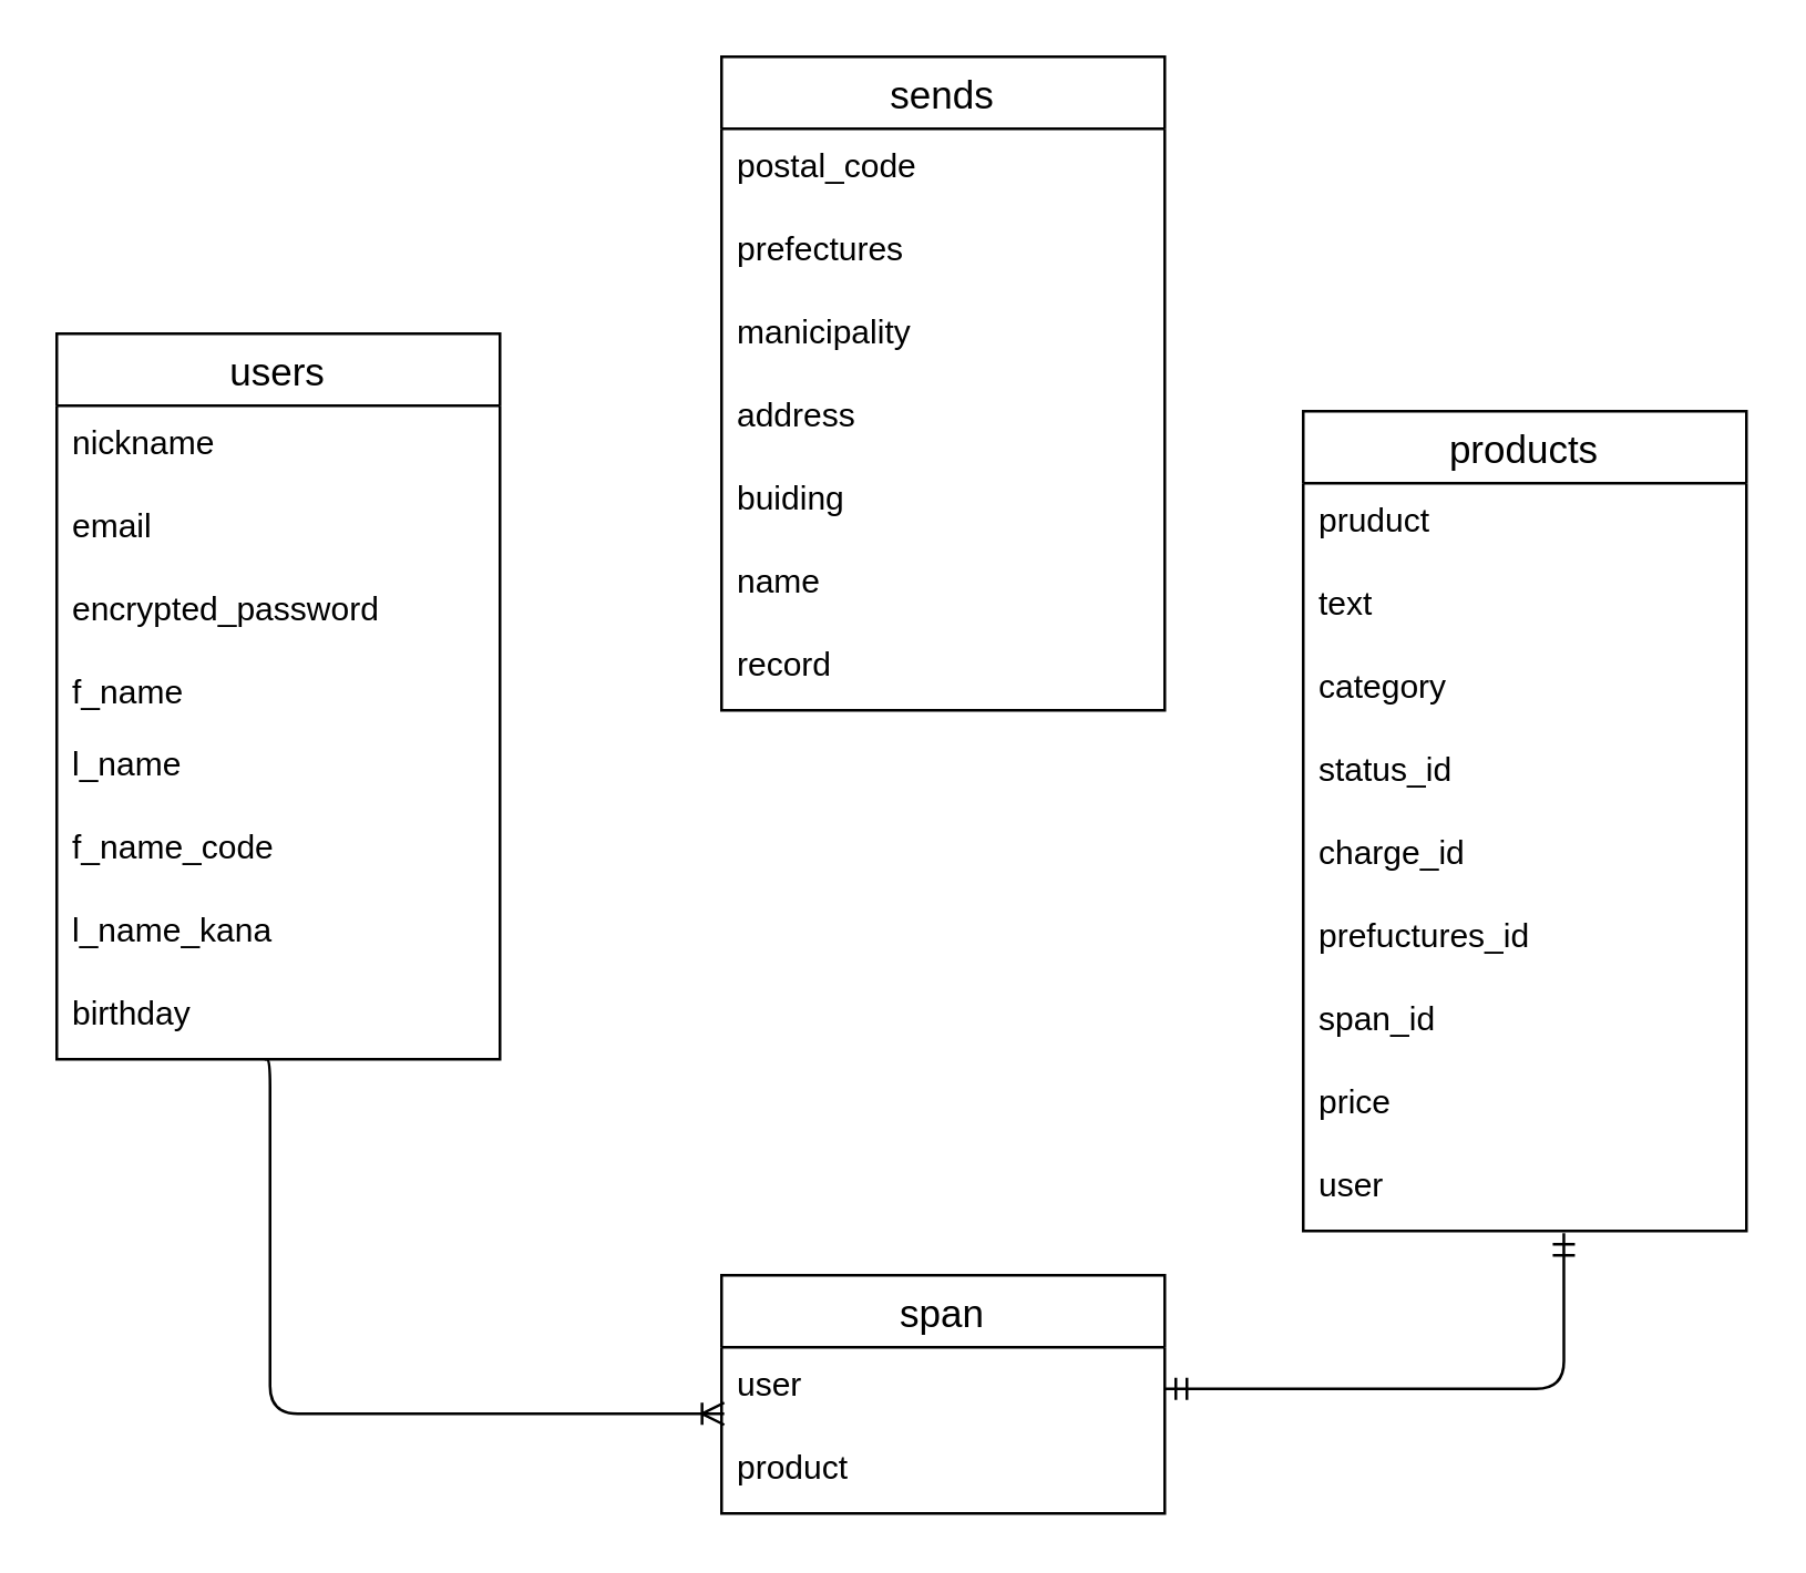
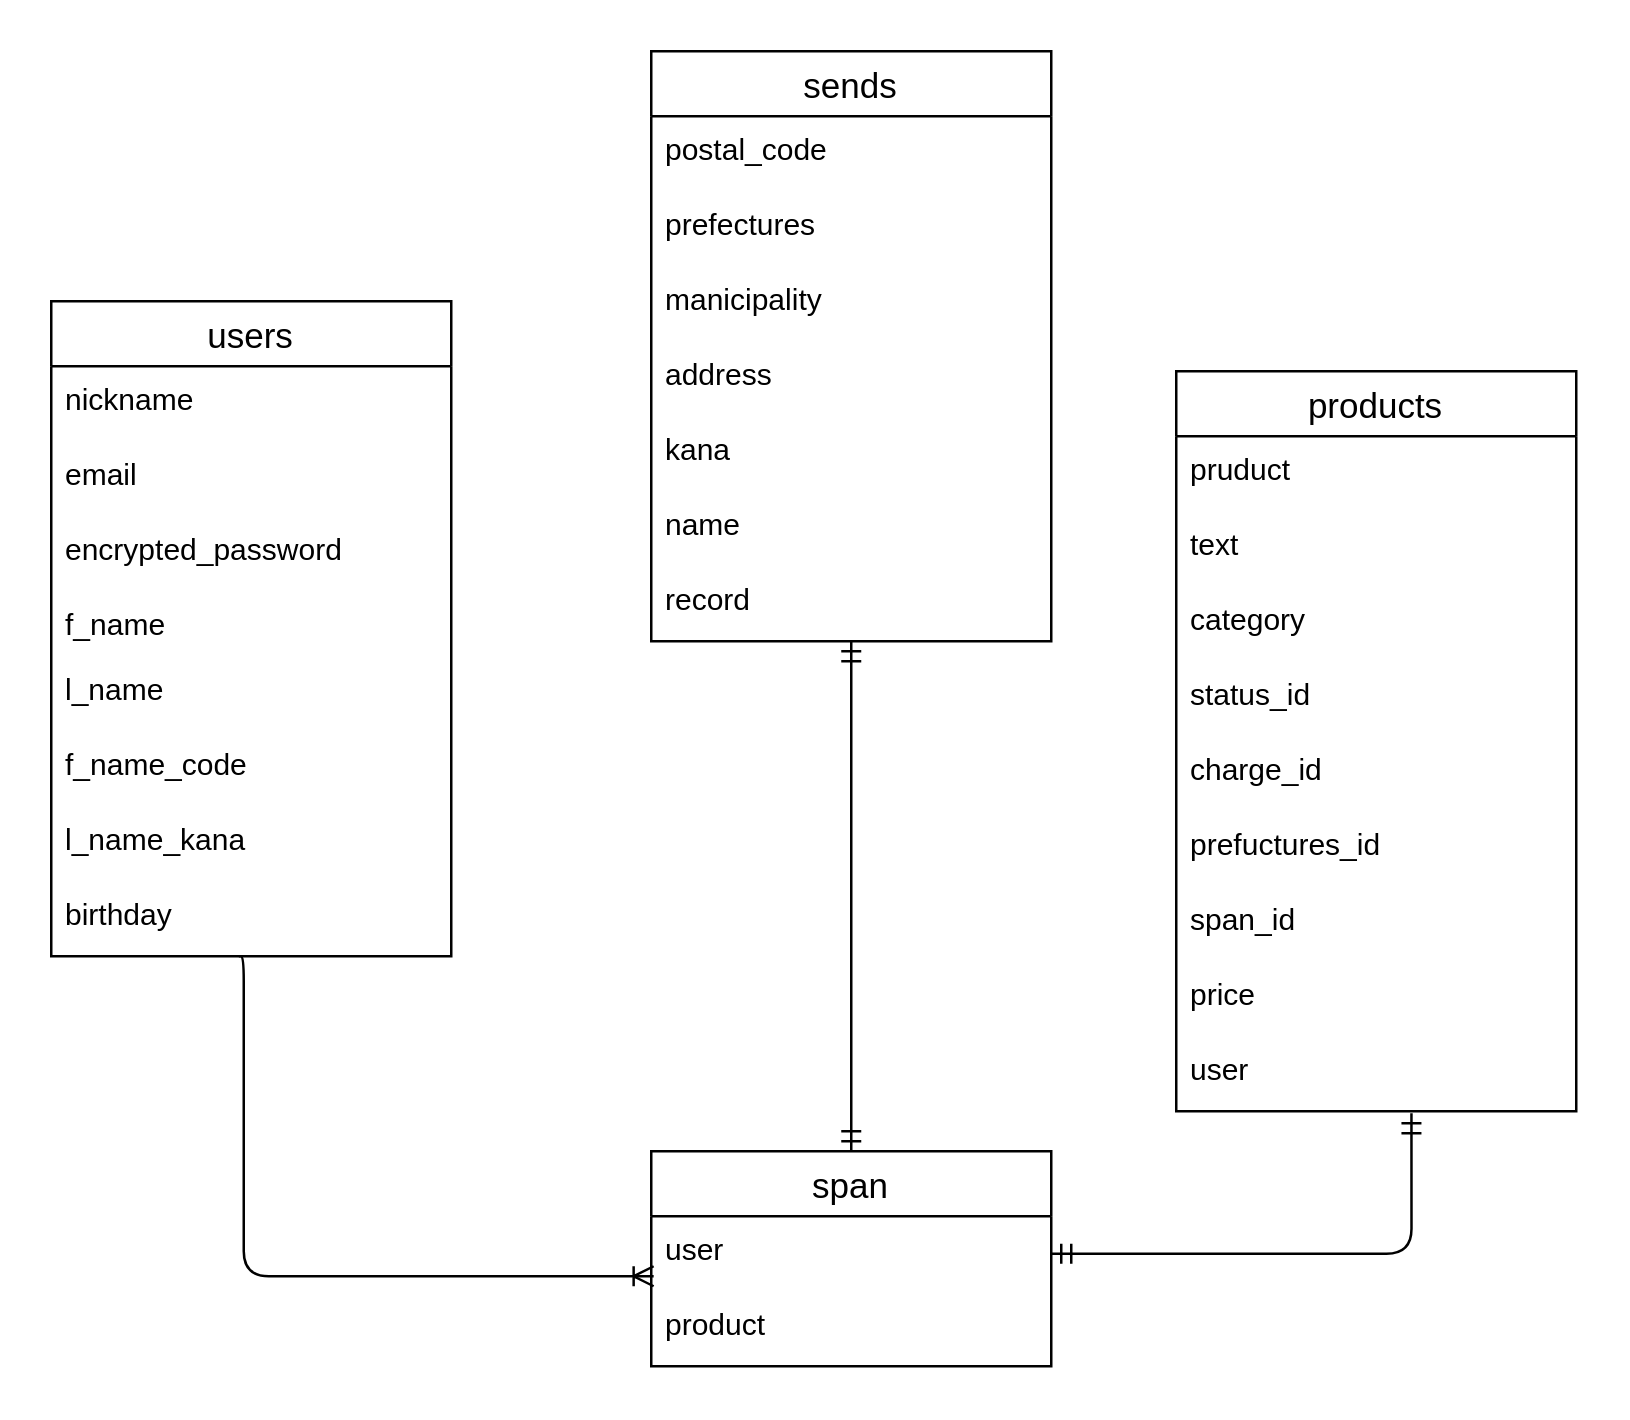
  <mxCell id="0" />
  <mxCell id="1" parent="0" />
  <mxCell id="2" value="users" style="swimlane;fontStyle=0;childLayout=stackLayout;horizontal=1;startSize=26;horizontalStack=0;resizeParent=1;resizeParentMax=0;resizeLast=0;collapsible=1;marginBottom=0;align=center;fontSize=14;" parent="1" vertex="1"><mxGeometry x="20" y="120" width="160" height="262" as="geometry" /></mxCell>
  <mxCell id="3" value="nickname" style="text;strokeColor=none;fillColor=none;spacingLeft=4;spacingRight=4;overflow=hidden;rotatable=0;points=[[0,0.5],[1,0.5]];portConstraint=eastwest;fontSize=12;" parent="2" vertex="1"><mxGeometry y="26" width="160" height="30" as="geometry" /></mxCell>
  <mxCell id="4" value="email" style="text;strokeColor=none;fillColor=none;spacingLeft=4;spacingRight=4;overflow=hidden;rotatable=0;points=[[0,0.5],[1,0.5]];portConstraint=eastwest;fontSize=12;" parent="2" vertex="1"><mxGeometry y="56" width="160" height="30" as="geometry" /></mxCell>
  <mxCell id="5" value="encrypted_password" style="text;strokeColor=none;fillColor=none;spacingLeft=4;spacingRight=4;overflow=hidden;rotatable=0;points=[[0,0.5],[1,0.5]];portConstraint=eastwest;fontSize=12;" parent="2" vertex="1"><mxGeometry y="86" width="160" height="30" as="geometry" /></mxCell>
  <mxCell id="6" value="f_name" style="text;strokeColor=none;fillColor=none;spacingLeft=4;spacingRight=4;overflow=hidden;rotatable=0;points=[[0,0.5],[1,0.5]];portConstraint=eastwest;fontSize=12;" parent="2" vertex="1"><mxGeometry y="116" width="160" height="26" as="geometry" /></mxCell>
  <mxCell id="7" value="l_name" style="text;strokeColor=none;fillColor=none;spacingLeft=4;spacingRight=4;overflow=hidden;rotatable=0;points=[[0,0.5],[1,0.5]];portConstraint=eastwest;fontSize=12;" parent="2" vertex="1"><mxGeometry y="142" width="160" height="30" as="geometry" /></mxCell>
  <mxCell id="8" value="f_name_code" style="text;strokeColor=none;fillColor=none;spacingLeft=4;spacingRight=4;overflow=hidden;rotatable=0;points=[[0,0.5],[1,0.5]];portConstraint=eastwest;fontSize=12;" parent="2" vertex="1"><mxGeometry y="172" width="160" height="30" as="geometry" /></mxCell>
  <mxCell id="9" value="l_name_kana" style="text;strokeColor=none;fillColor=none;spacingLeft=4;spacingRight=4;overflow=hidden;rotatable=0;points=[[0,0.5],[1,0.5]];portConstraint=eastwest;fontSize=12;" parent="2" vertex="1"><mxGeometry y="202" width="160" height="30" as="geometry" /></mxCell>
  <mxCell id="10" value="birthday" style="text;strokeColor=none;fillColor=none;spacingLeft=4;spacingRight=4;overflow=hidden;rotatable=0;points=[[0,0.5],[1,0.5]];portConstraint=eastwest;fontSize=12;" parent="2" vertex="1"><mxGeometry y="232" width="160" height="30" as="geometry" /></mxCell>
  <mxCell id="11" value="span" style="swimlane;fontStyle=0;childLayout=stackLayout;horizontal=1;startSize=26;horizontalStack=0;resizeParent=1;resizeParentMax=0;resizeLast=0;collapsible=1;marginBottom=0;align=center;fontSize=14;" parent="1" vertex="1"><mxGeometry x="260" y="460" width="160" height="86" as="geometry" /></mxCell>
  <mxCell id="12" value="user" style="text;strokeColor=none;fillColor=none;spacingLeft=4;spacingRight=4;overflow=hidden;rotatable=0;points=[[0,0.5],[1,0.5]];portConstraint=eastwest;fontSize=12;" parent="11" vertex="1"><mxGeometry y="26" width="160" height="30" as="geometry" /></mxCell>
  <mxCell id="13" value="product" style="text;strokeColor=none;fillColor=none;spacingLeft=4;spacingRight=4;overflow=hidden;rotatable=0;points=[[0,0.5],[1,0.5]];portConstraint=eastwest;fontSize=12;" parent="11" vertex="1"><mxGeometry y="56" width="160" height="30" as="geometry" /></mxCell>
  <mxCell id="14" value="sends" style="swimlane;fontStyle=0;childLayout=stackLayout;horizontal=1;startSize=26;horizontalStack=0;resizeParent=1;resizeParentMax=0;resizeLast=0;collapsible=1;marginBottom=0;align=center;fontSize=14;" parent="1" vertex="1"><mxGeometry x="260" y="20" width="160" height="236" as="geometry" /></mxCell>
  <mxCell id="15" value="postal_code" style="text;strokeColor=none;fillColor=none;spacingLeft=4;spacingRight=4;overflow=hidden;rotatable=0;points=[[0,0.5],[1,0.5]];portConstraint=eastwest;fontSize=12;" parent="14" vertex="1"><mxGeometry y="26" width="160" height="30" as="geometry" /></mxCell>
  <mxCell id="16" value="prefectures" style="text;strokeColor=none;fillColor=none;spacingLeft=4;spacingRight=4;overflow=hidden;rotatable=0;points=[[0,0.5],[1,0.5]];portConstraint=eastwest;fontSize=12;" parent="14" vertex="1"><mxGeometry y="56" width="160" height="30" as="geometry" /></mxCell>
  <mxCell id="17" value="manicipality" style="text;strokeColor=none;fillColor=none;spacingLeft=4;spacingRight=4;overflow=hidden;rotatable=0;points=[[0,0.5],[1,0.5]];portConstraint=eastwest;fontSize=12;" parent="14" vertex="1"><mxGeometry y="86" width="160" height="30" as="geometry" /></mxCell>
  <mxCell id="18" value="address" style="text;strokeColor=none;fillColor=none;spacingLeft=4;spacingRight=4;overflow=hidden;rotatable=0;points=[[0,0.5],[1,0.5]];portConstraint=eastwest;fontSize=12;" parent="14" vertex="1"><mxGeometry y="116" width="160" height="30" as="geometry" /></mxCell>
- <mxCell id="19" value="buiding" style="text;strokeColor=none;fillColor=none;spacingLeft=4;spacingRight=4;overflow=hidden;rotatable=0;points=[[0,0.5],[1,0.5]];portConstraint=eastwest;fontSize=12;" parent="14" vertex="1"><mxGeometry y="146" width="160" height="30" as="geometry" /></mxCell>
+ <mxCell id="19" value="kana" style="text;strokeColor=none;fillColor=none;spacingLeft=4;spacingRight=4;overflow=hidden;rotatable=0;points=[[0,0.5],[1,0.5]];portConstraint=eastwest;fontSize=12;" parent="14" vertex="1"><mxGeometry y="146" width="160" height="30" as="geometry" /></mxCell>
  <mxCell id="20" value="name" style="text;strokeColor=none;fillColor=none;spacingLeft=4;spacingRight=4;overflow=hidden;rotatable=0;points=[[0,0.5],[1,0.5]];portConstraint=eastwest;fontSize=12;" vertex="1" parent="14"><mxGeometry y="176" width="160" height="30" as="geometry" /></mxCell>
  <mxCell id="21" value="record" style="text;strokeColor=none;fillColor=none;spacingLeft=4;spacingRight=4;overflow=hidden;rotatable=0;points=[[0,0.5],[1,0.5]];portConstraint=eastwest;fontSize=12;" vertex="1" parent="14"><mxGeometry y="206" width="160" height="30" as="geometry" /></mxCell>
  <mxCell id="22" value="products" style="swimlane;fontStyle=0;childLayout=stackLayout;horizontal=1;startSize=26;horizontalStack=0;resizeParent=1;resizeParentMax=0;resizeLast=0;collapsible=1;marginBottom=0;align=center;fontSize=14;" parent="1" vertex="1"><mxGeometry x="470" y="148" width="160" height="296" as="geometry" /></mxCell>
  <mxCell id="23" value="pruduct" style="text;strokeColor=none;fillColor=none;spacingLeft=4;spacingRight=4;overflow=hidden;rotatable=0;points=[[0,0.5],[1,0.5]];portConstraint=eastwest;fontSize=12;" parent="22" vertex="1"><mxGeometry y="26" width="160" height="30" as="geometry" /></mxCell>
  <mxCell id="24" value="text" style="text;strokeColor=none;fillColor=none;spacingLeft=4;spacingRight=4;overflow=hidden;rotatable=0;points=[[0,0.5],[1,0.5]];portConstraint=eastwest;fontSize=12;" parent="22" vertex="1"><mxGeometry y="56" width="160" height="30" as="geometry" /></mxCell>
  <mxCell id="25" value="category" style="text;strokeColor=none;fillColor=none;spacingLeft=4;spacingRight=4;overflow=hidden;rotatable=0;points=[[0,0.5],[1,0.5]];portConstraint=eastwest;fontSize=12;" parent="22" vertex="1"><mxGeometry y="86" width="160" height="30" as="geometry" /></mxCell>
  <mxCell id="26" value="status_id" style="text;strokeColor=none;fillColor=none;spacingLeft=4;spacingRight=4;overflow=hidden;rotatable=0;points=[[0,0.5],[1,0.5]];portConstraint=eastwest;fontSize=12;" parent="22" vertex="1"><mxGeometry y="116" width="160" height="30" as="geometry" /></mxCell>
  <mxCell id="27" value="charge_id" style="text;strokeColor=none;fillColor=none;spacingLeft=4;spacingRight=4;overflow=hidden;rotatable=0;points=[[0,0.5],[1,0.5]];portConstraint=eastwest;fontSize=12;" parent="22" vertex="1"><mxGeometry y="146" width="160" height="30" as="geometry" /></mxCell>
  <mxCell id="28" value="prefuctures_id" style="text;strokeColor=none;fillColor=none;spacingLeft=4;spacingRight=4;overflow=hidden;rotatable=0;points=[[0,0.5],[1,0.5]];portConstraint=eastwest;fontSize=12;" parent="22" vertex="1"><mxGeometry y="176" width="160" height="30" as="geometry" /></mxCell>
  <mxCell id="29" value="span_id" style="text;strokeColor=none;fillColor=none;spacingLeft=4;spacingRight=4;overflow=hidden;rotatable=0;points=[[0,0.5],[1,0.5]];portConstraint=eastwest;fontSize=12;" parent="22" vertex="1"><mxGeometry y="206" width="160" height="30" as="geometry" /></mxCell>
  <mxCell id="30" value="price" style="text;strokeColor=none;fillColor=none;spacingLeft=4;spacingRight=4;overflow=hidden;rotatable=0;points=[[0,0.5],[1,0.5]];portConstraint=eastwest;fontSize=12;" parent="22" vertex="1"><mxGeometry y="236" width="160" height="30" as="geometry" /></mxCell>
  <mxCell id="31" value="user" style="text;strokeColor=none;fillColor=none;spacingLeft=4;spacingRight=4;overflow=hidden;rotatable=0;points=[[0,0.5],[1,0.5]];portConstraint=eastwest;fontSize=12;" vertex="1" parent="22"><mxGeometry y="266" width="160" height="30" as="geometry" /></mxCell>
  <mxCell id="32" value="" style="edgeStyle=elbowEdgeStyle;fontSize=12;html=1;endArrow=ERoneToMany;entryX=0.006;entryY=0.8;entryDx=0;entryDy=0;entryPerimeter=0;exitX=0.469;exitY=1;exitDx=0;exitDy=0;exitPerimeter=0;" parent="1" source="10" target="12" edge="1"><mxGeometry width="100" height="100" relative="1" as="geometry"><mxPoint x="97" y="412" as="sourcePoint" /><mxPoint x="380" y="360" as="targetPoint" /><Array as="points"><mxPoint x="97" y="480" /></Array></mxGeometry></mxCell>
  <mxCell id="33" value="" style="edgeStyle=orthogonalEdgeStyle;fontSize=12;html=1;endArrow=ERmandOne;startArrow=ERmandOne;entryX=0.588;entryY=1.027;entryDx=0;entryDy=0;entryPerimeter=0;exitX=1;exitY=0.5;exitDx=0;exitDy=0;" parent="1" source="12" target="31" edge="1"><mxGeometry width="100" height="100" relative="1" as="geometry"><mxPoint x="280" y="460" as="sourcePoint" /><mxPoint x="380" y="360" as="targetPoint" /></mxGeometry></mxCell>
+ <mxCell id="34" value="" style="fontSize=12;html=1;endArrow=ERmandOne;startArrow=ERmandOne;" edge="1" parent="1" source="11" target="21"><mxGeometry width="100" height="100" relative="1" as="geometry"><mxPoint x="350" y="450" as="sourcePoint" /><mxPoint x="340" y="250" as="targetPoint" /></mxGeometry></mxCell>
